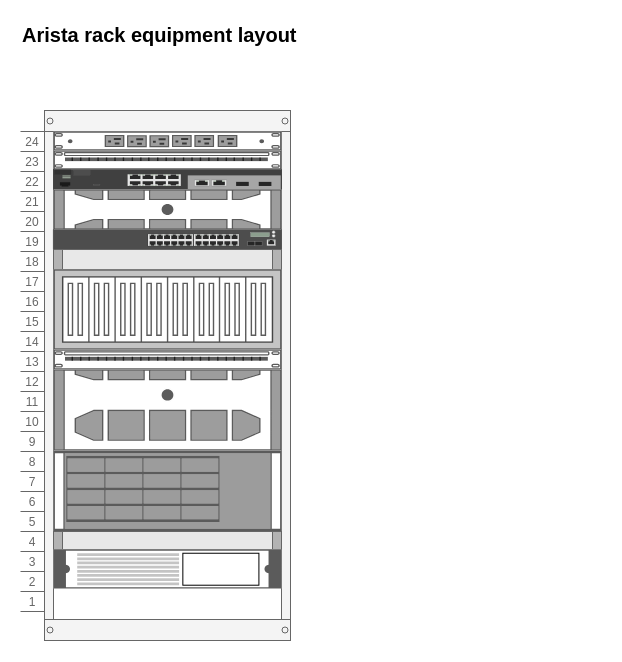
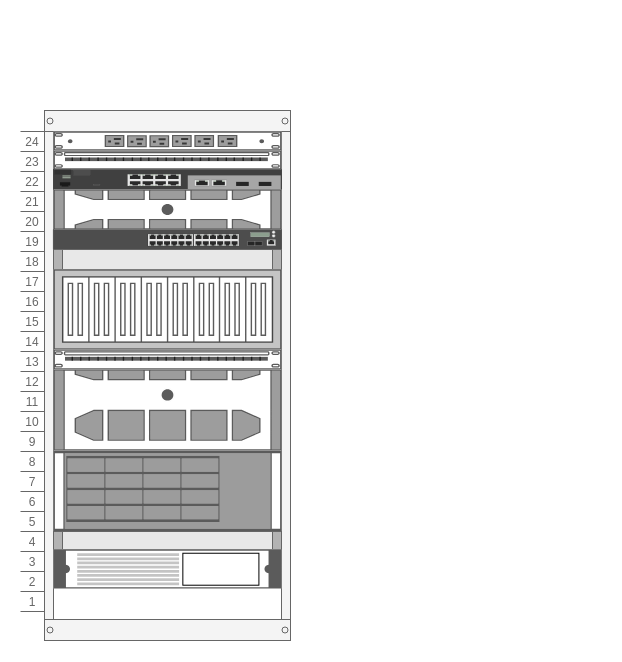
  <mxCell id="0" />
  <mxCell id="1" parent="0" />
- <mxCell id="2" value="Arista rack equipment layout" style="text;html=1;resizable=1;points=[];autosize=0;align=left;verticalAlign=top;spacingTop=-4;fontSize=20;fontStyle=1" parent="1" vertex="1"><mxGeometry x="20" y="20" width="580" height="30" as="geometry" /></mxCell>
  <mxCell id="3" value="" style="strokeColor=#666666;html=1;verticalLabelPosition=bottom;labelBackgroundColor=#ffffff;verticalAlign=top;outlineConnect=0;shadow=0;dashed=0;shape=mxgraph.rackGeneral.container;fillColor2=#f4f4f4;container=1;collapsible=0;childLayout=rack;allowGaps=1;marginLeft=33;marginRight=9;marginTop=21;marginBottom=22;textColor=#666666;numDisp=ascend;" parent="1" vertex="1"><mxGeometry x="20" y="110" width="270" height="530" as="geometry" /></mxCell>
  <mxCell id="4" value="" style="strokeColor=#666666;html=1;labelPosition=right;align=left;spacingLeft=15;shadow=0;dashed=0;outlineConnect=0;shape=mxgraph.rack.dell.power_strip;" parent="3" vertex="1"><mxGeometry x="33" y="21" width="228" height="19" as="geometry" /></mxCell>
  <mxCell id="5" value="" style="strokeColor=#666666;html=1;labelPosition=right;align=left;spacingLeft=15;shadow=0;dashed=0;outlineConnect=0;shape=mxgraph.rack.general.cat5e_rack_mount_patch_panel_24_ports;" parent="3" vertex="1"><mxGeometry x="33" y="40" width="228" height="19" as="geometry" /></mxCell>
  <mxCell id="6" value="" style="html=1;verticalLabelPosition=bottom;verticalAlign=top;outlineConnect=0;shadow=0;dashed=0;shape=mxgraph.rack.hpe_aruba.switches.j9777a_2530_8g_front;" parent="3" vertex="1"><mxGeometry x="33" y="59" width="228" height="20" as="geometry" /></mxCell>
  <mxCell id="7" value="" style="strokeColor=#666666;html=1;labelPosition=right;align=left;spacingLeft=15;shadow=0;dashed=0;outlineConnect=0;shape=mxgraph.rack.dell.dell_poweredge_2u;" parent="3" vertex="1"><mxGeometry x="33" y="79" width="228" height="40" as="geometry" /></mxCell>
  <mxCell id="8" value="" style="html=1;verticalLabelPosition=bottom;verticalAlign=top;outlineConnect=0;shadow=0;dashed=0;shape=mxgraph.rack.hpe_aruba.gateways_controllers.aruba_7024_mobility_controller_front;" parent="3" vertex="1"><mxGeometry x="33" y="119" width="228" height="20" as="geometry" /></mxCell>
  <mxCell id="9" value="" style="strokeColor=#666666;html=1;labelPosition=right;align=left;spacingLeft=15;shadow=0;dashed=0;outlineConnect=0;shape=mxgraph.rackGeneral.plate;fillColor=#e8e8e8;" parent="3" vertex="1"><mxGeometry x="33" y="139" width="228" height="20" as="geometry" /></mxCell>
  <mxCell id="10" value="" style="shape=mxgraph.rack.cisco.cisco_nexus_6004_switch;html=1;labelPosition=right;align=left;spacingLeft=15;dashed=0;shadow=0;fillColor=#ffffff;" parent="3" vertex="1"><mxGeometry x="33" y="159" width="228" height="80" as="geometry" /></mxCell>
  <mxCell id="11" value="" style="strokeColor=#666666;html=1;labelPosition=right;align=left;spacingLeft=15;shadow=0;dashed=0;outlineConnect=0;shape=mxgraph.rack.general.cat5e_rack_mount_patch_panel_24_ports;" parent="3" vertex="1"><mxGeometry x="33" y="239" width="228" height="20" as="geometry" /></mxCell>
  <mxCell id="12" value="" style="strokeColor=#666666;html=1;labelPosition=right;align=left;spacingLeft=15;shadow=0;dashed=0;outlineConnect=0;shape=mxgraph.rack.dell.dell_poweredge_4u;" parent="3" vertex="1"><mxGeometry x="33" y="259" width="228" height="81" as="geometry" /></mxCell>
  <mxCell id="13" value="" style="shape=mxgraph.rack.hp.hp_proliant_dl380p_g8;html=1;labelPosition=right;align=left;spacingLeft=15;dashed=0;shadow=0;fillColor=#ffffff;" parent="3" vertex="1"><mxGeometry x="33" y="340" width="228" height="81" as="geometry" /></mxCell>
  <mxCell id="14" value="" style="strokeColor=#666666;html=1;labelPosition=right;align=left;spacingLeft=15;shadow=0;dashed=0;outlineConnect=0;shape=mxgraph.rackGeneral.plate;fillColor=#e8e8e8;" parent="3" vertex="1"><mxGeometry x="33" y="421" width="228" height="18" as="geometry" /></mxCell>
  <mxCell id="15" value="" style="shape=mxgraph.rack.apc.apc_smart_ups_1000-3000_va_2u;html=1;labelPosition=right;align=left;spacingLeft=15;dashed=0;shadow=0;fillColor=#ffffff;" parent="3" vertex="1"><mxGeometry x="33" y="439" width="228" height="39" as="geometry" /></mxCell>
